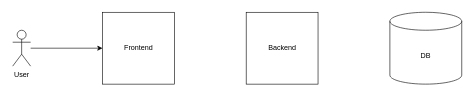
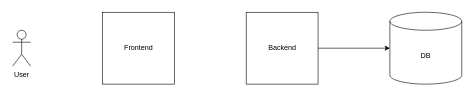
  <mxCell id="0" />
  <mxCell id="1" parent="0" />
  <mxCell id="2" value="Frontend" style="html=1;" vertex="1" parent="1"><mxGeometry x="170" width="120" height="120" as="geometry" y="20" /></mxCell>
+ <mxCell id="3" style="edgeStyle=orthogonalEdgeStyle;rounded=0;orthogonalLoop=1;jettySize=auto;html=1;exitX=1;exitY=0.5;exitDx=0;exitDy=0;entryX=0;entryY=0.5;entryDx=0;entryDy=0;entryPerimeter=0;" edge="1" parent="1" source="4" target="7"><mxGeometry relative="1" as="geometry" /></mxCell>
  <mxCell id="4" value="Backend" style="html=1;" vertex="1" parent="1"><mxGeometry x="410" width="120" height="120" as="geometry" y="20" /></mxCell>
- <mxCell id="5" style="edgeStyle=orthogonalEdgeStyle;rounded=0;orthogonalLoop=1;jettySize=auto;html=1;entryX=0;entryY=0.5;entryDx=0;entryDy=0;" edge="1" parent="1" source="6" target="2"><mxGeometry relative="1" as="geometry" /></mxCell>
  <mxCell id="6" value="User" style="shape=umlActor;verticalLabelPosition=bottom;verticalAlign=top;html=1;" vertex="1" parent="1"><mxGeometry x="20" y="50" width="30" height="60" as="geometry" /></mxCell>
  <mxCell id="7" value="DB" style="shape=cylinder3;whiteSpace=wrap;html=1;boundedLbl=1;backgroundOutline=1;size=15;" vertex="1" parent="1"><mxGeometry x="650" width="120" height="120" as="geometry" y="20" /></mxCell>
